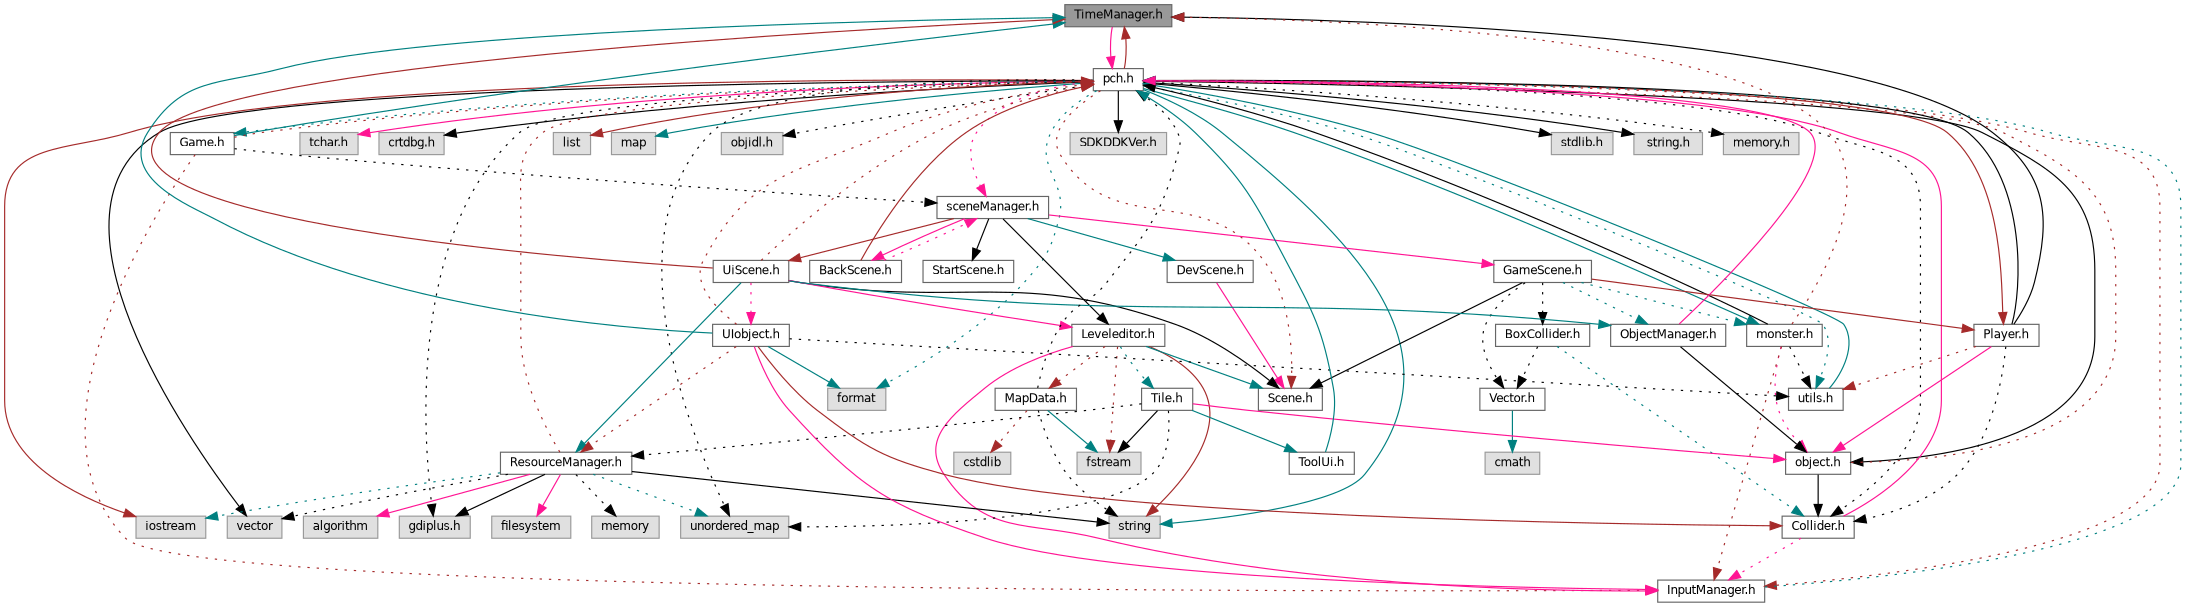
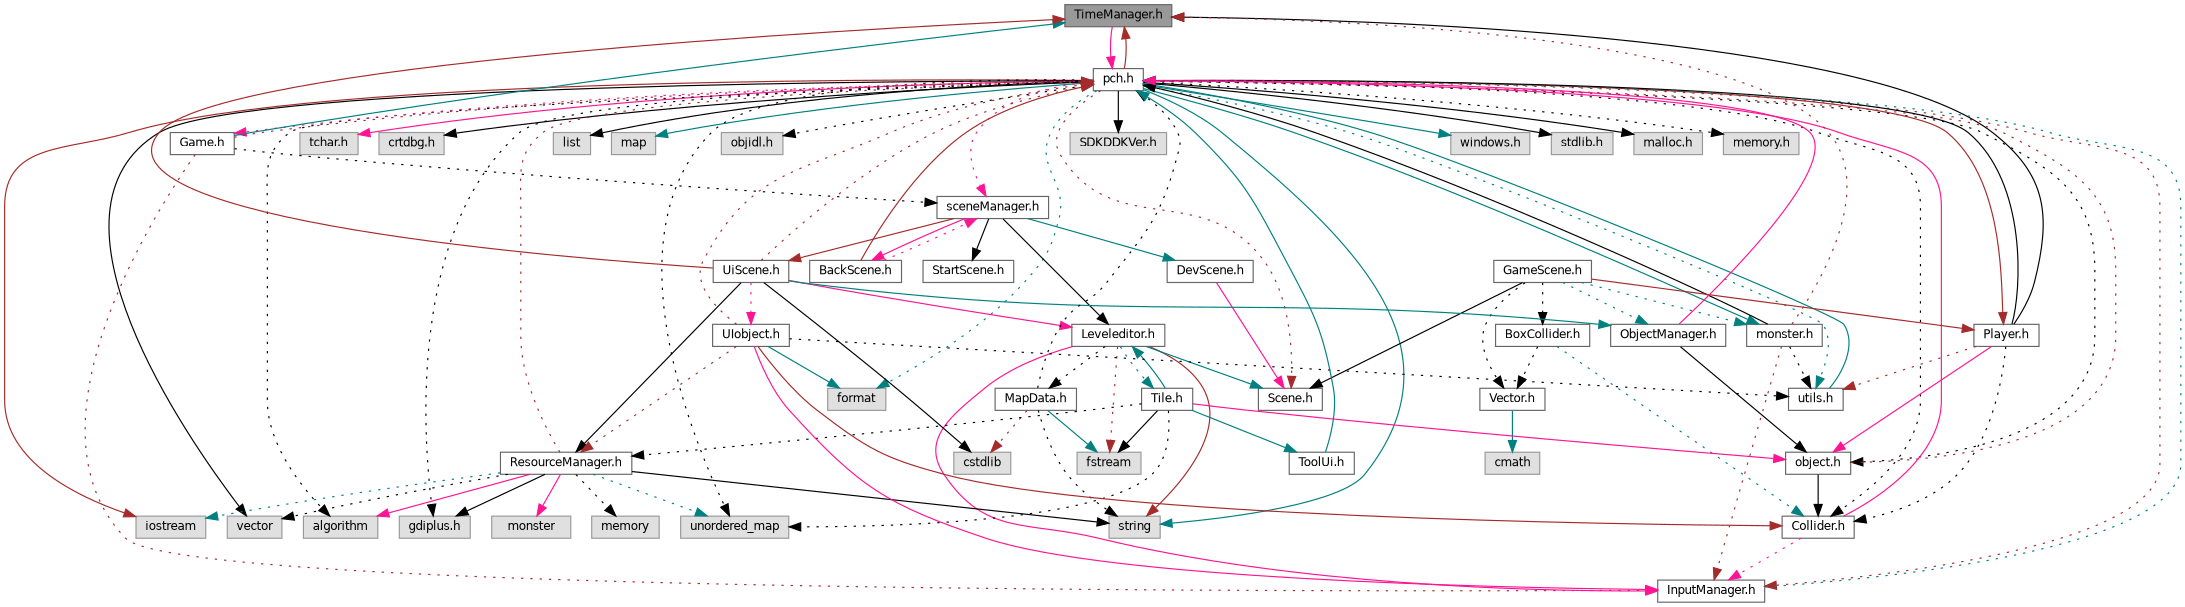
  digraph {
    node [color=grey40 fillcolor=white fontname=Helvetica fontsize=10 shape=box style=filled]
    edge [color=black fontname=Helvetica fontsize=10 labelfontname=Helvetica labelfontsize=10 style=solid]
    n1 [color=gray40 fillcolor=grey60 fontcolor=black height=0.2 label="TimeManager.h" width=0.4]
    n2 [height=0.2 label="pch.h" width=0.4]
    n3 [color=grey60 fillcolor="#E0E0E0" height=0.2 label="SDKDDKVer.h" width=0.4]
+   n4 [color=grey60 fillcolor="#E0E0E0" height=0.2 label="windows.h" width=0.4]
    n5 [color=grey60 fillcolor="#E0E0E0" height=0.2 label="stdlib.h" width=0.4]
-   n6 [color=grey60 fillcolor="#E0E0E0" height=0.2 label="string.h" width=0.4]
+   n6 [color=grey60 fillcolor="#E0E0E0" height=0.2 label="malloc.h" width=0.4]
    n7 [color=grey60 fillcolor="#E0E0E0" height=0.2 label="memory.h" width=0.4]
    n8 [color=grey60 fillcolor="#E0E0E0" height=0.2 label="tchar.h" width=0.4]
    n9 [color=grey60 fillcolor="#E0E0E0" height=0.2 label="crtdbg.h" width=0.4]
    n10 [color=grey60 fillcolor="#E0E0E0" height=0.2 label=iostream width=0.4]
    n11 [color=grey60 fillcolor="#E0E0E0" height=0.2 label=vector width=0.4]
    n12 [color=grey60 fillcolor="#E0E0E0" height=0.2 label=string width=0.4]
    n13 [color=grey60 fillcolor="#E0E0E0" height=0.2 label=list width=0.4]
    n14 [color=grey60 fillcolor="#E0E0E0" height=0.2 label=map width=0.4]
    n15 [color=grey60 fillcolor="#E0E0E0" height=0.2 label=unordered_map width=0.4]
    n16 [color=grey60 fillcolor="#E0E0E0" height=0.2 label=algorithm width=0.4]
    n17 [color=grey60 fillcolor="#E0E0E0" height=0.2 label=format width=0.4]
    n18 [color=grey60 fillcolor="#E0E0E0" height=0.2 label="objidl.h" width=0.4]
    n19 [color=grey60 fillcolor="#E0E0E0" height=0.2 label="gdiplus.h" width=0.4]
    n20 [height=0.2 label="sceneManager.h" width=0.4]
    n21 [height=0.2 label="Scene.h" width=0.4]
    n22 [height=0.2 label="object.h" width=0.4]
    n23 [height=0.2 label="Collider.h" width=0.4]
    n24 [height=0.2 label="Player.h" width=0.4]
    n25 [height=0.2 label="InputManager.h" width=0.4]
    n26 [height=0.2 label="utils.h" width=0.4]
    n27 [height=0.2 label="monster.h" width=0.4]
    n28 [height=0.2 label="Game.h" width=0.4]
    n29 [height=0.2 label="DevScene.h" width=0.4]
    n30 [height=0.2 label="GameScene.h" width=0.4]
    n31 [height=0.2 label="Leveleditor.h" width=0.4]
    n32 [height=0.2 label="StartScene.h" width=0.4]
    n33 [height=0.2 label="UiScene.h" width=0.4]
    n34 [height=0.2 label="BackScene.h" width=0.4]
    n35 [height=0.2 label="Vector.h" width=0.4]
    n36 [height=0.2 label="ObjectManager.h" width=0.4]
    n37 [height=0.2 label="BoxCollider.h" width=0.4]
    n38 [height=0.2 label="MapData.h" width=0.4]
    n39 [color=grey60 fillcolor="#E0E0E0" height=0.2 label=fstream width=0.4]
    n40 [height=0.2 label="Tile.h" width=0.4]
    n41 [height=0.2 label="ResourceManager.h" width=0.4]
    n42 [height=0.2 label="UIobject.h" width=0.4]
    n43 [color=grey60 fillcolor="#E0E0E0" height=0.2 label=cmath width=0.4]
    n44 [color=grey60 fillcolor="#E0E0E0" height=0.2 label=cstdlib width=0.4]
    n45 [height=0.2 label="ToolUi.h" width=0.4]
-   n46 [color=grey60 fillcolor="#E0E0E0" height=0.2 label=filesystem width=0.4]
+   n46 [color=grey60 fillcolor="#E0E0E0" height=0.2 label=monster width=0.4]
    n47 [color=grey60 fillcolor="#E0E0E0" height=0.2 label=memory width=0.4]
    n1 -> n2 [color=deeppink]
    n2 -> n1 [color=brown]
    n2 -> n3
+   n2 -> n4 [color=teal]
    n2 -> n5
    n2 -> n6
    n2 -> n7 [style=dotted]
    n2 -> n8 [color=deeppink]
    n2 -> n9
    n2 -> n10 [color=brown]
    n2 -> n11
    n2 -> n12 [color=teal]
-   n2 -> n13 [color=brown]
+   n2 -> n13
    n2 -> n14 [color=teal]
    n2 -> n15 [style=dotted]
+   n2 -> n16 [style=dotted]
    n2 -> n17 [color=teal style=dotted]
    n2 -> n18 [style=dotted]
    n2 -> n19 [style=dotted]
    n2 -> n20 [color=deeppink style=dotted]
    n2 -> n21 [color=brown style=dotted]
-   n2 -> n22
+   n2 -> n22 [style=dotted]
    n2 -> n23 [style=dotted]
    n2 -> n24 [color=brown]
    n2 -> n25 [color=brown style=dotted]
    n2 -> n26 [color=teal style=dotted]
    n2 -> n27 [color=teal]
-   n2 -> n28 [color=teal style=dotted]
+   n2 -> n28 [color=deeppink style=dotted]
    n20 -> n29 [color=teal]
-   n20 -> n30 [color=deeppink]
    n20 -> n31
    n20 -> n32
    n20 -> n33 [color=brown]
    n20 -> n34 [color=deeppink]
    n22 -> n2 [color=brown style=dotted]
    n22 -> n23
    n23 -> n2 [color=deeppink]
    n23 -> n25 [color=deeppink style=dotted]
    n24 -> n1
    n24 -> n2
    n24 -> n22 [color=deeppink]
    n24 -> n23 [style=dotted]
    n24 -> n26 [color=brown style=dotted]
    n25 -> n2 [color=teal style=dotted]
    n26 -> n2 [color=teal]
    n27 -> n1 [color=brown style=dotted]
    n27 -> n2
-   n27 -> n22 [color=deeppink style=dotted]
    n27 -> n25 [color=brown style=dotted]
    n27 -> n26 [style=dotted]
    n28 -> n1 [color=teal]
    n28 -> n2 [color=brown style=dotted]
    n28 -> n20 [style=dotted]
    n28 -> n25 [color=brown style=dotted]
    n29 -> n21 [color=deeppink]
    n30 -> n21
    n30 -> n24 [color=brown]
    n30 -> n27 [color=teal style=dotted]
    n30 -> n35 [style=dotted]
    n30 -> n36 [color=teal style=dotted]
    n30 -> n37 [style=dotted]
    n31 -> n12 [color=brown]
    n31 -> n21 [color=teal]
    n31 -> n25 [color=deeppink]
-   n31 -> n38 [color=brown style=dotted]
+   n31 -> n38 [style=dotted]
    n31 -> n39 [color=brown style=dotted]
    n31 -> n40 [color=teal style=dotted]
    n33 -> n1 [color=brown]
    n33 -> n2 [color=brown style=dotted]
-   n33 -> n21
+   n33 -> n44
    n33 -> n31 [color=deeppink]
    n33 -> n36 [color=teal]
-   n33 -> n41 [color=teal]
+   n33 -> n41
    n33 -> n42 [color=deeppink style=dotted]
    n34 -> n2 [color=brown]
    n34 -> n20 [color=deeppink style=dotted]
    n35 -> n43 [color=teal]
    n36 -> n2 [color=deeppink]
    n36 -> n22
    n37 -> n23 [color=teal style=dotted]
    n37 -> n35 [style=dotted]
    n38 -> n2 [style=dotted]
    n38 -> n12 [style=dotted]
    n38 -> n39 [color=teal]
    n38 -> n44 [color=brown style=dotted]
    n40 -> n15 [style=dotted]
    n40 -> n22 [color=deeppink]
+   n40 -> n31 [color=teal]
    n40 -> n39
    n40 -> n41 [style=dotted]
    n40 -> n45 [color=teal]
    n41 -> n2 [color=brown style=dotted]
    n41 -> n10 [color=teal style=dotted]
    n41 -> n11 [style=dotted]
    n41 -> n12
    n41 -> n15 [color=teal style=dotted]
    n41 -> n16 [color=deeppink]
    n41 -> n19
    n41 -> n46 [color=deeppink]
    n41 -> n47 [style=dotted]
-   n42 -> n1 [color=teal]
    n42 -> n2 [color=brown style=dotted]
    n42 -> n17 [color=teal]
    n42 -> n23 [color=brown]
    n42 -> n25 [color=deeppink]
    n42 -> n26 [style=dotted]
    n42 -> n41 [color=brown style=dotted]
    n45 -> n2 [color=teal]
  }
